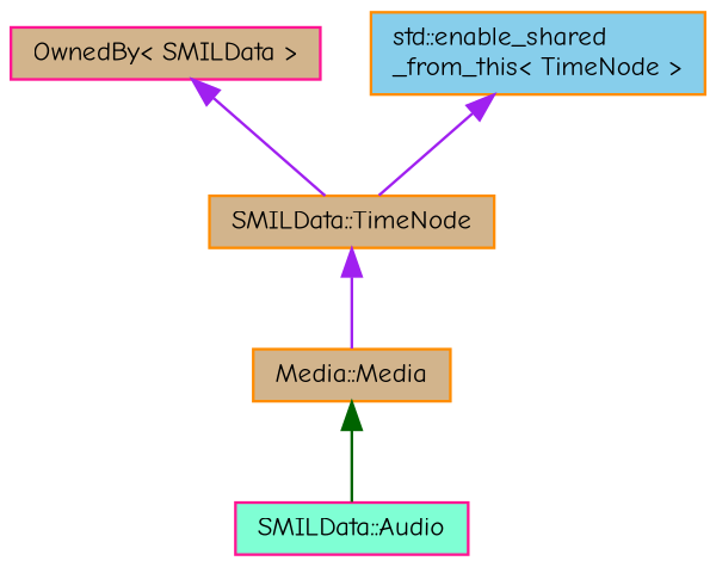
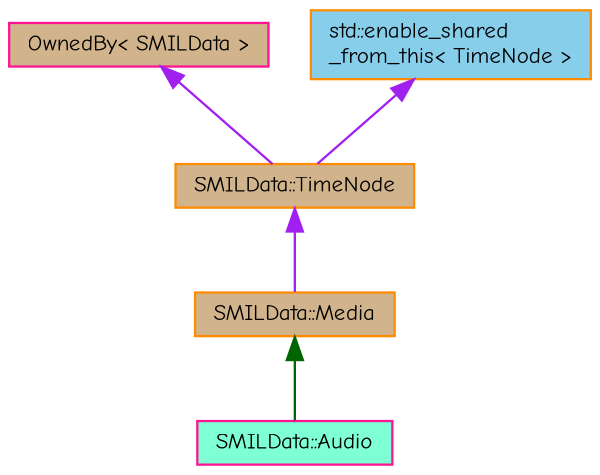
  digraph {
    fontname="Comic Neue"
    node [color=darkorange fillcolor=tan fontname="Comic Neue" fontsize=10 shape=record style=filled]
    edge [color=purple dir=back fontname="Comic Neue" fontsize=10 labelfontname=Helvetica labelfontsize=10 style=solid]
-   n1 [fontcolor=black height=0.2 label="Media::Media" width=0.4]
+   n1 [fontcolor=black height=0.2 label="SMILData::Media" width=0.4]
    n2 [color=deeppink fillcolor=aquamarine height=0.2 label="SMILData::Audio" width=0.4]
    n3 [height=0.2 label="SMILData::TimeNode" width=0.4]
    n4 [color=deeppink height=0.2 label="OwnedBy\< SMILData \>" width=0.4]
    n5 [fillcolor=skyblue height=0.2 label="std::enable_shared\l_from_this\< TimeNode \>" width=0.4]
    n1 -> n2 [color=darkgreen]
    n3 -> n1
    n4 -> n3
    n5 -> n3
  }
